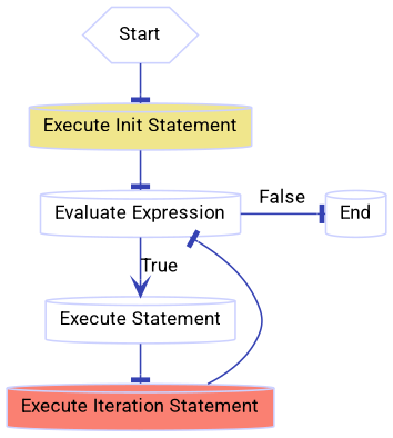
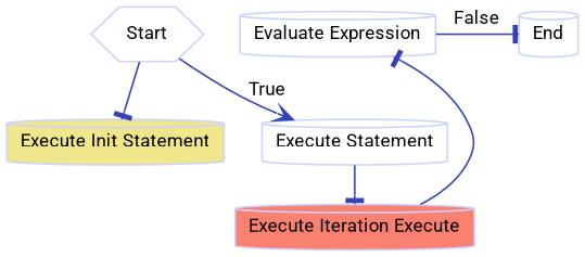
  digraph {
    nodesep=0.3
    ranksep=0.3
    node [color="0.650 0.200 1.000" fillcolor=white fontname=Roboto fontsize=11 shape=cylinder style=filled]
    edge [arrowhead=tee color="0.650 0.700 0.700" fontname=Roboto fontsize=11]
    n1 [height=0.0 label=Start shape=hexagon width=0.0]
    n2 [fillcolor=khaki height=0.0 label="Execute Init Statement" width=0.0]
    n3 [height=0.0 label="Evaluate Expression" width=0.0]
    n4 [height=0.0 label="Execute Statement" width=0.0]
    n5 [height=0.0 label=End width=0.0]
-   n6 [fillcolor=salmon height=0.0 label="Execute Iteration Statement" width=0.0]
+   n6 [fillcolor=salmon height=0.0 label="Execute Iteration Execute" width=0.0]
    n1 -> n2
-   n2 -> n3
-   n3 -> n4 [arrowhead=vee label=True]
+   n1 -> n4 [arrowhead=vee label=True]
    n3 -> n5 [label=False minlen=0]
    n4 -> n6
    n6 -> n3 [constraint=false]
  }
